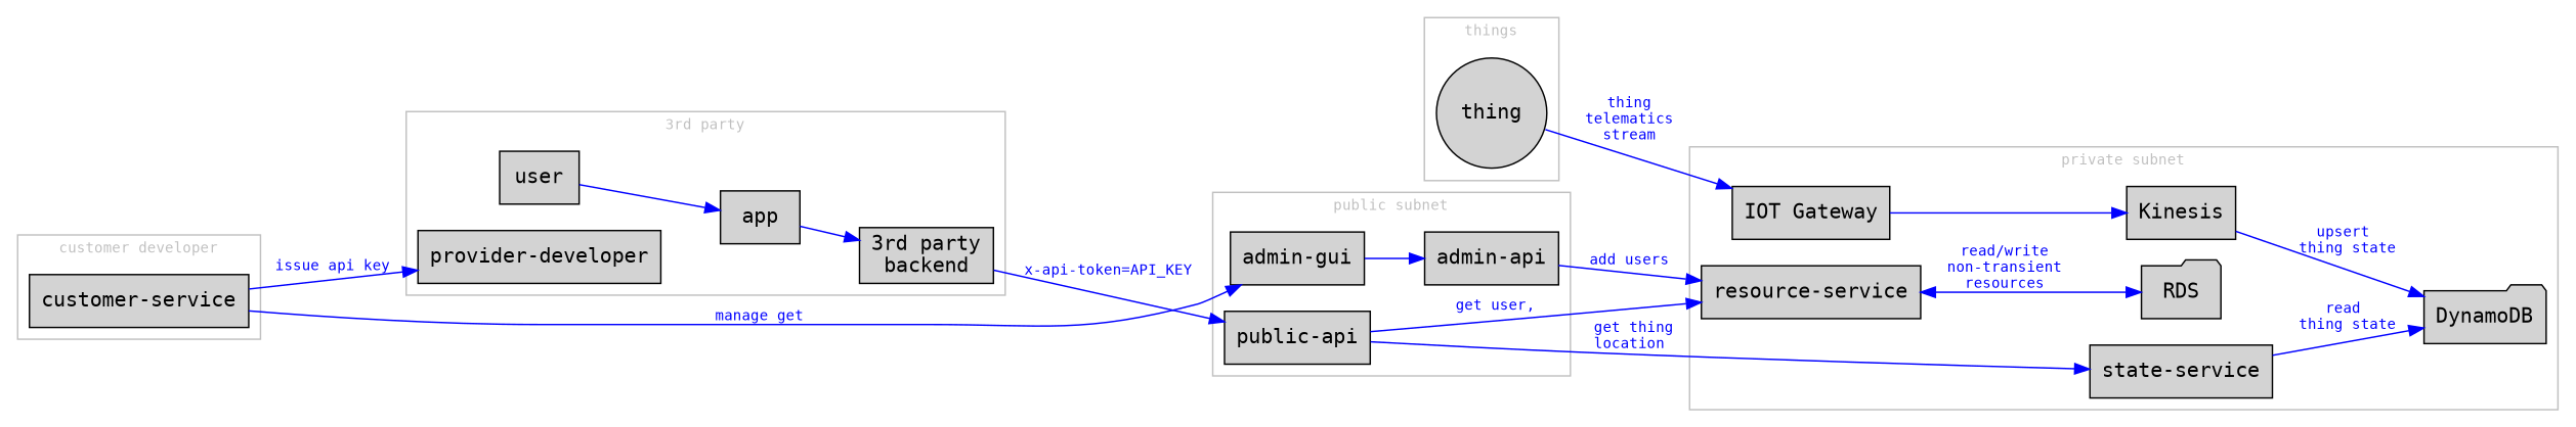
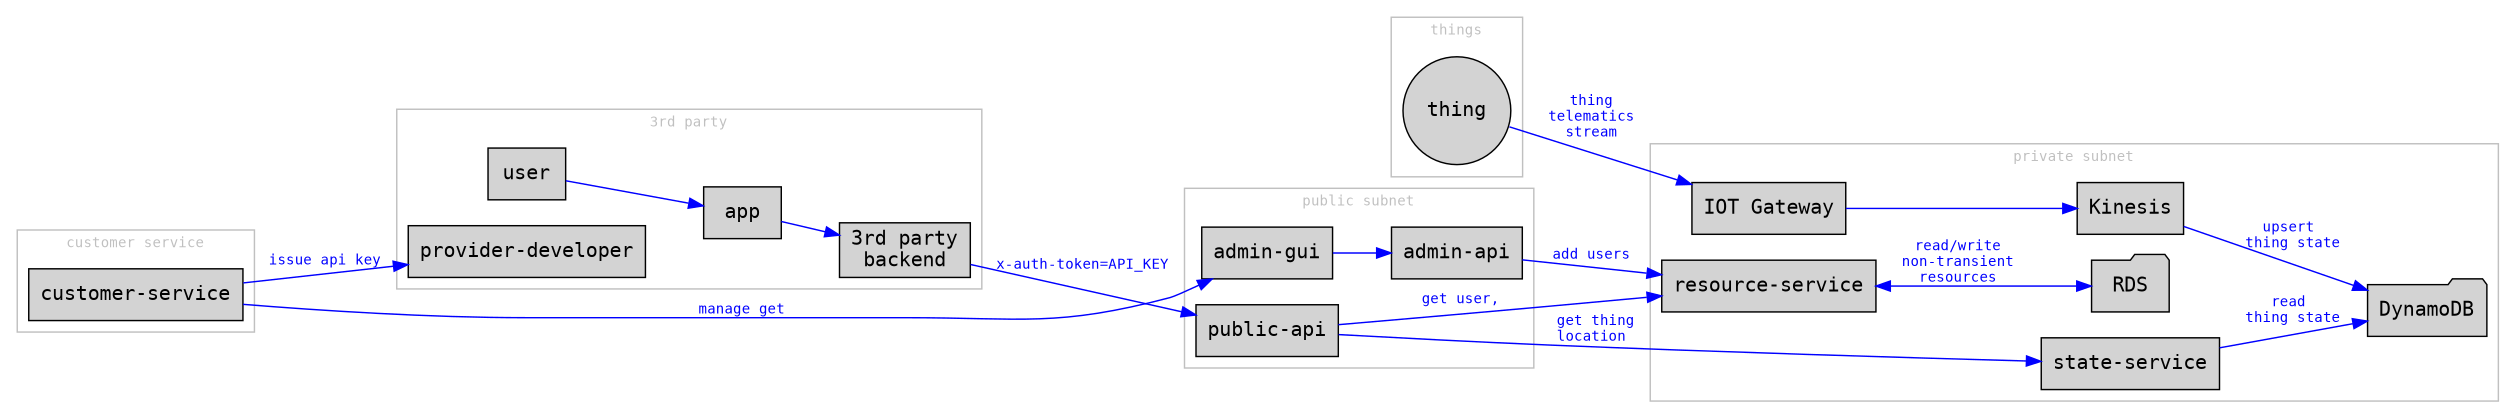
  digraph {
    color=grey
    fontcolor=grey
    fontname=monospace
    fontsize=10
    rankdir=LR
    node [fontname=monospace shape=box style=filled]
    edge [color=blue fontcolor=blue fontname=monospace fontsize=10]
    user
    app
    n3 [label="3rd party\nbackend"]
    "provider-developer"
    "public-api"
    "admin-api"
    "admin-gui"
    "IOT Gateway"
    "resource-service"
    "state-service"
    DynamoDB [shape=folder]
    RDS [shape=folder]
    Kinesis
    "customer-service"
    thing [shape=circle]
    subgraph cluster_1 {
      label="3rd party"
      user
      app
      n3
      "provider-developer"
    }
    subgraph cluster_2 {
      label="public subnet"
      "public-api"
      "admin-api"
      "admin-gui"
    }
    subgraph cluster_3 {
      label="private subnet"
      "IOT Gateway"
      "resource-service"
      "state-service"
      DynamoDB
      RDS
      Kinesis
    }
    subgraph cluster_4 {
-     label="customer developer"
+     label="customer service"
      "customer-service"
    }
    subgraph cluster_5 {
      label=things
      thing
    }
    user -> app
    app -> n3
-   n3 -> "public-api" [label="x-api-token=API_KEY"]
+   n3 -> "public-api" [label="x-auth-token=API_KEY"]
    "public-api" -> "resource-service" [label=" get user,"]
    "public-api" -> "state-service" [label=" get thing\nlocation"]
    "admin-api" -> "resource-service" [label="add users"]
    "admin-gui" -> "admin-api"
    "IOT Gateway" -> Kinesis
    "resource-service" -> RDS [dir=both label="read/write\nnon-transient\nresources"]
    "state-service" -> DynamoDB [label="read \nthing state"]
    Kinesis -> DynamoDB [label="upsert \nthing state"]
    "customer-service" -> "provider-developer" [label="issue api key"]
    "customer-service" -> "admin-gui" [label="manage get"]
    thing -> "IOT Gateway" [label="thing\ntelematics\nstream"]
  }
